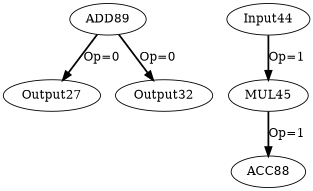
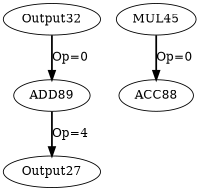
  digraph {
    node [opcode=Input]
    edge [color=black operand=0 style=bold]
    Output27 [offset="0, 0" opcode=Output pattern="0, 3, 4, 3, 4, 2" ref_name=arg2]
    n2 [label=Output32 offset="0, 0" pattern="0, 3, 4, 3, 4, 2" ref_name=arg2]
    ADD89 [opcode=ADD]
    MUL45 [opcode=MUL]
    ACC88 [acc_first=1 acc_params="0, 3, 1, 6" opcode=ACC]
-   Input44 [offset="0, 0" pattern="12, 3, -20, 3, -32, 2" ref_name=arg1]
-   ADD89 -> n2 [label="Op=0"]
-   ADD89 -> Output27 [label="Op=0"]
-   MUL45 -> ACC88 [label="Op=1"]
-   Input44 -> MUL45 [label="Op=1" operand=1]
+   n2 -> ADD89 [label="Op=0"]
+   ADD89 -> Output27 [label="Op=4"]
+   MUL45 -> ACC88 [label="Op=0"]
  }
